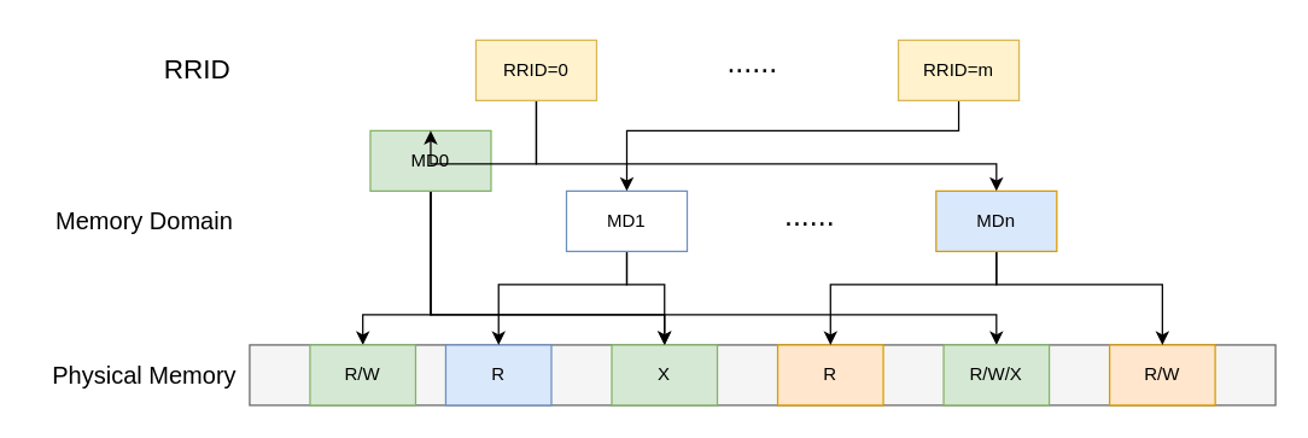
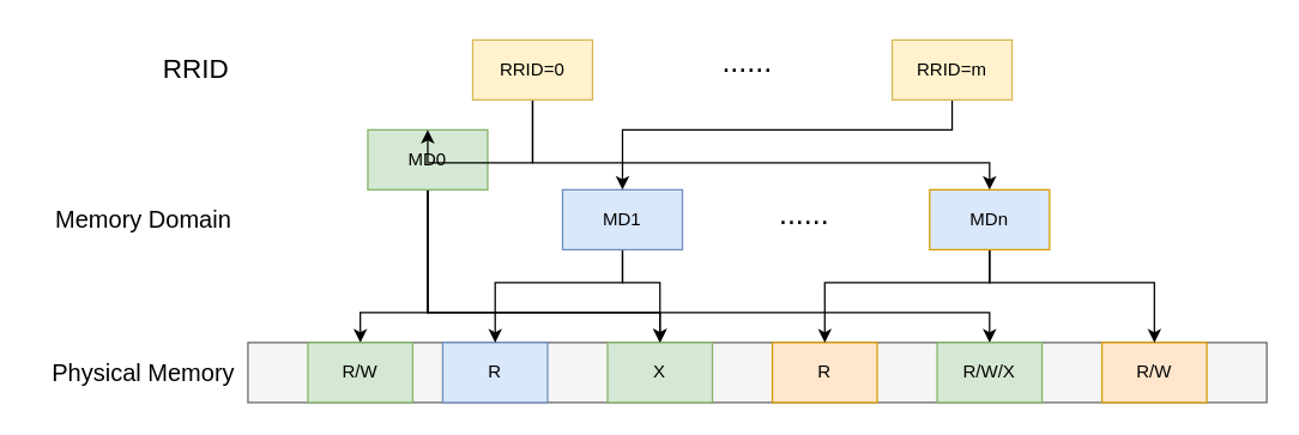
  <mxCell id="0" />
  <mxCell id="1" parent="0" />
  <mxCell id="2" value="" style="rounded=0;whiteSpace=wrap;html=1;fillColor=#f5f5f5;fontColor=#333333;strokeColor=#666666;" vertex="1" parent="1"><mxGeometry x="165" y="228" width="680" height="40" as="geometry" /></mxCell>
  <mxCell id="3" style="edgeStyle=orthogonalEdgeStyle;rounded=0;orthogonalLoop=1;jettySize=auto;html=1;" edge="1" parent="1" source="6" target="7"><mxGeometry relative="1" as="geometry"><Array as="points"><mxPoint x="285" y="208" /><mxPoint x="240" y="208" /></Array></mxGeometry></mxCell>
  <mxCell id="4" style="edgeStyle=orthogonalEdgeStyle;rounded=0;orthogonalLoop=1;jettySize=auto;html=1;exitX=0.5;exitY=1;exitDx=0;exitDy=0;" edge="1" parent="1" source="6" target="8"><mxGeometry relative="1" as="geometry"><Array as="points"><mxPoint x="285" y="208" /><mxPoint x="440" y="208" /></Array></mxGeometry></mxCell>
  <mxCell id="5" style="edgeStyle=orthogonalEdgeStyle;rounded=0;orthogonalLoop=1;jettySize=auto;html=1;exitX=0.5;exitY=1;exitDx=0;exitDy=0;" edge="1" parent="1" source="6" target="11"><mxGeometry relative="1" as="geometry"><Array as="points"><mxPoint x="285" y="208" /><mxPoint x="660" y="208" /></Array></mxGeometry></mxCell>
  <mxCell id="6" value="MD0" style="rounded=0;whiteSpace=wrap;html=1;fillColor=#d5e8d4;strokeColor=#82b366;" vertex="1" parent="1"><mxGeometry x="245" y="86" width="80" height="40" as="geometry" /></mxCell>
  <mxCell id="7" value="R/W" style="rounded=0;whiteSpace=wrap;html=1;fillColor=#d5e8d4;strokeColor=#82b366;" vertex="1" parent="1"><mxGeometry x="205" y="228" width="70" height="40" as="geometry" /></mxCell>
  <mxCell id="8" value="X" style="rounded=0;whiteSpace=wrap;html=1;fillColor=#d5e8d4;strokeColor=#82b366;" vertex="1" parent="1"><mxGeometry x="405" y="228" width="70" height="40" as="geometry" /></mxCell>
  <mxCell id="9" value="R" style="rounded=0;whiteSpace=wrap;html=1;fillColor=#dae8fc;strokeColor=#6c8ebf;" vertex="1" parent="1"><mxGeometry x="295" y="228" width="70" height="40" as="geometry" /></mxCell>
  <mxCell id="10" value="R" style="rounded=0;whiteSpace=wrap;html=1;fillColor=#ffe6cc;strokeColor=#d79b00;" vertex="1" parent="1"><mxGeometry x="515" y="228" width="70" height="40" as="geometry" /></mxCell>
  <mxCell id="11" value="R/W/X" style="rounded=0;whiteSpace=wrap;html=1;fillColor=#d5e8d4;strokeColor=#82b366;" vertex="1" parent="1"><mxGeometry x="625" y="228" width="70" height="40" as="geometry" /></mxCell>
  <mxCell id="12" value="R/W" style="rounded=0;whiteSpace=wrap;html=1;fillColor=#ffe6cc;strokeColor=#d79b00;" vertex="1" parent="1"><mxGeometry x="735" y="228" width="70" height="40" as="geometry" /></mxCell>
  <mxCell id="13" style="edgeStyle=orthogonalEdgeStyle;rounded=0;orthogonalLoop=1;jettySize=auto;html=1;entryX=0.5;entryY=0;entryDx=0;entryDy=0;exitX=0.5;exitY=1;exitDx=0;exitDy=0;" edge="1" parent="1" source="15" target="9"><mxGeometry relative="1" as="geometry"><Array as="points"><mxPoint x="415" y="188" /><mxPoint x="330" y="188" /></Array></mxGeometry></mxCell>
  <mxCell id="14" style="edgeStyle=orthogonalEdgeStyle;rounded=0;orthogonalLoop=1;jettySize=auto;html=1;entryX=0.5;entryY=0;entryDx=0;entryDy=0;" edge="1" parent="1" source="15" target="8"><mxGeometry relative="1" as="geometry"><Array as="points"><mxPoint x="415" y="188" /><mxPoint x="440" y="188" /></Array></mxGeometry></mxCell>
- <mxCell id="15" value="MD1" style="rounded=0;whiteSpace=wrap;html=1;fillColor=#ffffff;strokeColor=#6c8ebf;" vertex="1" parent="1"><mxGeometry x="375" y="126" width="80" height="40" as="geometry" /></mxCell>
+ <mxCell id="15" value="MD1" style="rounded=0;whiteSpace=wrap;html=1;fillColor=#dae8fc;strokeColor=#6c8ebf;" vertex="1" parent="1"><mxGeometry x="375" y="126" width="80" height="40" as="geometry" /></mxCell>
  <mxCell id="16" style="edgeStyle=orthogonalEdgeStyle;rounded=0;orthogonalLoop=1;jettySize=auto;html=1;entryX=0.5;entryY=0;entryDx=0;entryDy=0;exitX=0.5;exitY=1;exitDx=0;exitDy=0;" edge="1" parent="1" source="18" target="10"><mxGeometry relative="1" as="geometry"><Array as="points"><mxPoint x="660" y="188" /><mxPoint x="550" y="188" /></Array></mxGeometry></mxCell>
  <mxCell id="17" style="edgeStyle=orthogonalEdgeStyle;rounded=0;orthogonalLoop=1;jettySize=auto;html=1;exitX=0.5;exitY=1;exitDx=0;exitDy=0;" edge="1" parent="1" source="18" target="12"><mxGeometry relative="1" as="geometry"><Array as="points"><mxPoint x="660" y="188" /><mxPoint x="770" y="188" /></Array></mxGeometry></mxCell>
  <mxCell id="18" value="MDn" style="rounded=0;whiteSpace=wrap;html=1;fillColor=#dae8fc;strokeColor=#d79b00;" vertex="1" parent="1"><mxGeometry x="620" y="126" width="80" height="40" as="geometry" /></mxCell>
  <mxCell id="19" value="&lt;font style=&quot;font-size: 20px;&quot;&gt;......&lt;/font&gt;" style="text;html=1;align=center;verticalAlign=middle;resizable=0;points=[];autosize=1;strokeColor=none;fillColor=none;" vertex="1" parent="1"><mxGeometry x="506" y="121" width="60" height="40" as="geometry" /></mxCell>
  <mxCell id="20" style="edgeStyle=orthogonalEdgeStyle;rounded=0;orthogonalLoop=1;jettySize=auto;html=1;entryX=0.5;entryY=0;entryDx=0;entryDy=0;" edge="1" parent="1" source="22" target="6"><mxGeometry relative="1" as="geometry"><Array as="points"><mxPoint x="355" y="108" /><mxPoint x="285" y="108" /></Array></mxGeometry></mxCell>
  <mxCell id="21" style="edgeStyle=orthogonalEdgeStyle;rounded=0;orthogonalLoop=1;jettySize=auto;html=1;exitX=0.5;exitY=1;exitDx=0;exitDy=0;" edge="1" parent="1" source="22" target="18"><mxGeometry relative="1" as="geometry"><Array as="points"><mxPoint x="355" y="108" /><mxPoint x="660" y="108" /></Array></mxGeometry></mxCell>
  <mxCell id="22" value="RRID=0" style="rounded=0;whiteSpace=wrap;html=1;fillColor=#fff2cc;strokeColor=#d6b656;" vertex="1" parent="1"><mxGeometry x="315" y="26" width="80" height="40" as="geometry" /></mxCell>
  <mxCell id="23" value="&lt;font style=&quot;font-size: 20px;&quot;&gt;......&lt;/font&gt;" style="text;html=1;align=center;verticalAlign=middle;resizable=0;points=[];autosize=1;strokeColor=none;fillColor=none;" vertex="1" parent="1"><mxGeometry x="468" y="20" width="60" height="40" as="geometry" /></mxCell>
  <mxCell id="24" style="edgeStyle=orthogonalEdgeStyle;rounded=0;orthogonalLoop=1;jettySize=auto;html=1;entryX=0.5;entryY=0;entryDx=0;entryDy=0;exitX=0.5;exitY=1;exitDx=0;exitDy=0;" edge="1" parent="1" source="25" target="15"><mxGeometry relative="1" as="geometry"><Array as="points"><mxPoint x="635" y="86" /><mxPoint x="415" y="86" /></Array></mxGeometry></mxCell>
  <mxCell id="25" value="RRID=m" style="rounded=0;whiteSpace=wrap;html=1;fillColor=#fff2cc;strokeColor=#d6b656;" vertex="1" parent="1"><mxGeometry x="595" y="26" width="80" height="40" as="geometry" /></mxCell>
  <mxCell id="26" value="&lt;font style=&quot;font-size: 18px;&quot;&gt;RRID&lt;/font&gt;" style="text;html=1;align=center;verticalAlign=middle;resizable=0;points=[];autosize=1;strokeColor=none;fillColor=none;" vertex="1" parent="1"><mxGeometry x="95" y="26" width="70" height="40" as="geometry" /></mxCell>
  <mxCell id="27" value="&lt;font style=&quot;font-size: 16px;&quot;&gt;Memory Domain&lt;/font&gt;" style="text;html=1;align=center;verticalAlign=middle;resizable=0;points=[];autosize=1;strokeColor=none;fillColor=none;" vertex="1" parent="1"><mxGeometry x="25" y="131" width="140" height="30" as="geometry" /></mxCell>
  <mxCell id="28" value="&lt;font style=&quot;font-size: 16px;&quot;&gt;Physical Memory&lt;/font&gt;" style="text;html=1;align=center;verticalAlign=middle;resizable=0;points=[];autosize=1;strokeColor=none;fillColor=none;" vertex="1" parent="1"><mxGeometry x="20" y="233" width="150" height="30" as="geometry" /></mxCell>
